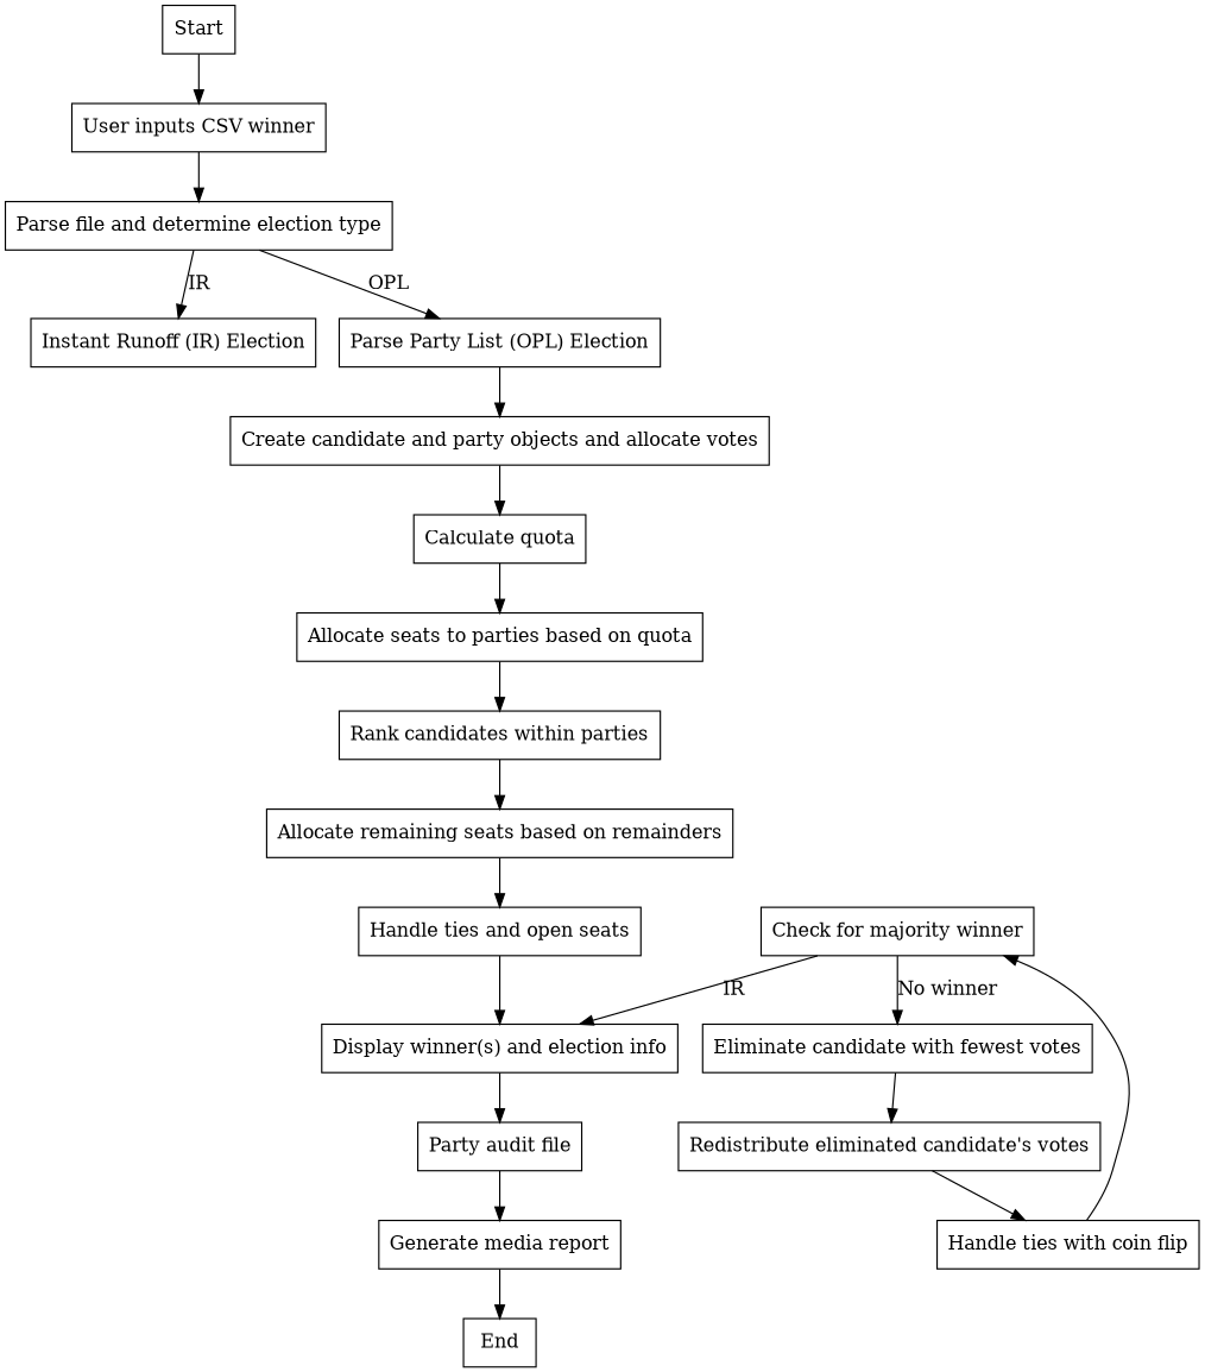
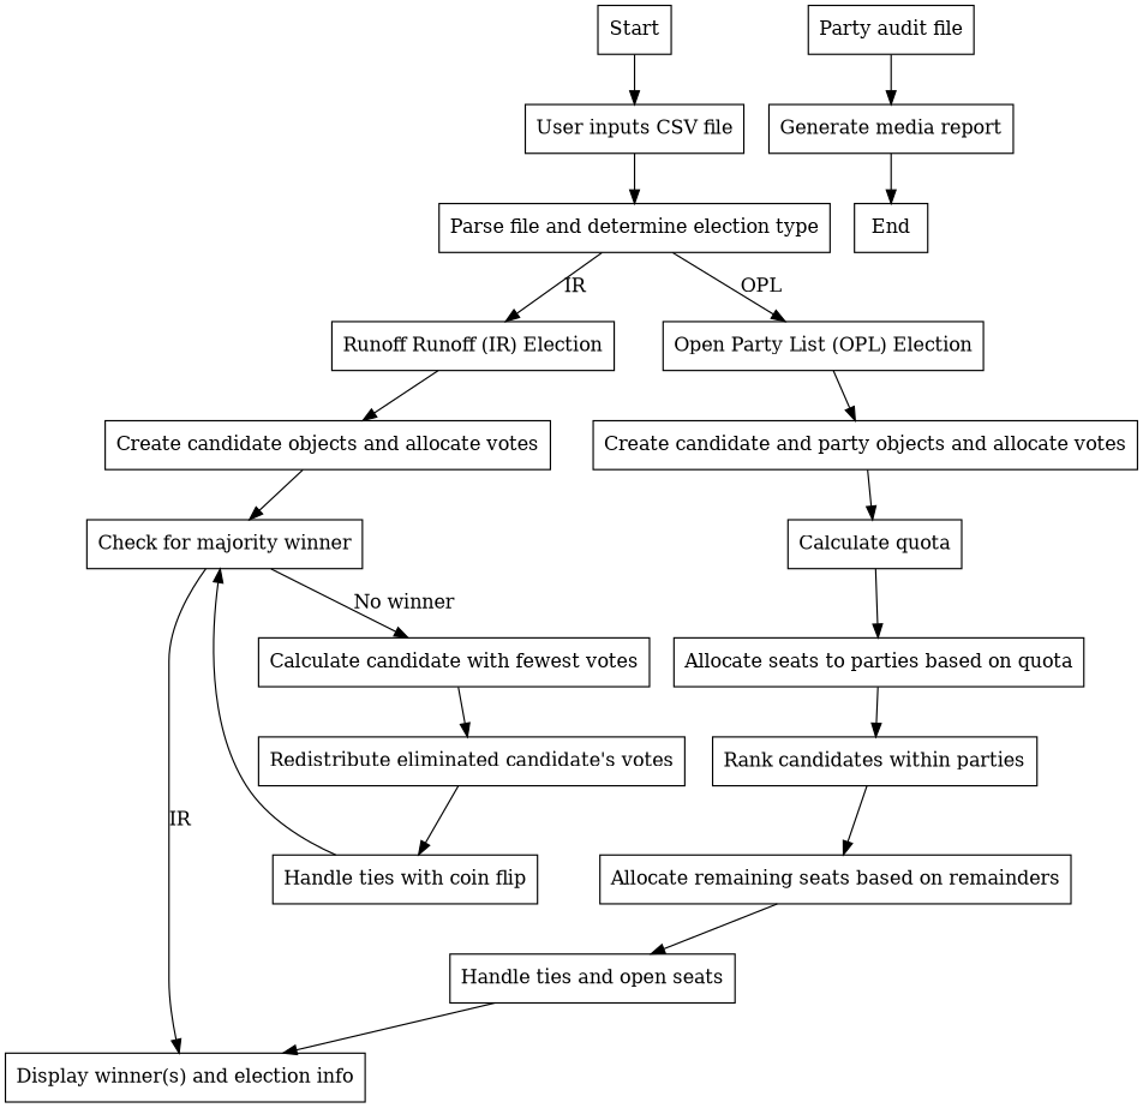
  digraph {
    node [shape=box]
    n1 [label=Start]
-   n2 [label="User inputs CSV winner"]
+   n2 [label="User inputs CSV file"]
    n3 [label="Parse file and determine election type"]
-   n4 [label="Instant Runoff (IR) Election"]
-   n5 [label="Parse Party List (OPL) Election"]
+   n4 [label="Runoff Runoff (IR) Election"]
+   n5 [label="Open Party List (OPL) Election"]
+   n6 [label="Create candidate objects and allocate votes"]
    n7 [label="Create candidate and party objects and allocate votes"]
    n8 [label="Check for majority winner"]
    n9 [label="Calculate quota"]
-   n10 [label="Eliminate candidate with fewest votes"]
+   n10 [label="Calculate candidate with fewest votes"]
    n11 [label="Display winner(s) and election info"]
    n12 [label="Redistribute eliminated candidate's votes"]
    n13 [label="Party audit file"]
    n14 [label="Handle ties with coin flip"]
    n15 [label="Allocate seats to parties based on quota"]
    n16 [label="Rank candidates within parties"]
    n17 [label="Allocate remaining seats based on remainders"]
    n18 [label="Handle ties and open seats"]
    n19 [label="Generate media report"]
    n20 [label=End]
    n1 -> n2
    n2 -> n3
    n3 -> n4 [label=IR]
    n3 -> n5 [label=OPL]
+   n4 -> n6
    n5 -> n7
+   n6 -> n8
    n7 -> n9
    n8 -> n10 [label="No winner"]
    n8 -> n11 [label=IR]
    n9 -> n15
    n10 -> n12
-   n11 -> n13
    n12 -> n14
    n13 -> n19
    n14 -> n8
    n15 -> n16
    n16 -> n17
    n17 -> n18
    n18 -> n11
    n19 -> n20
  }
